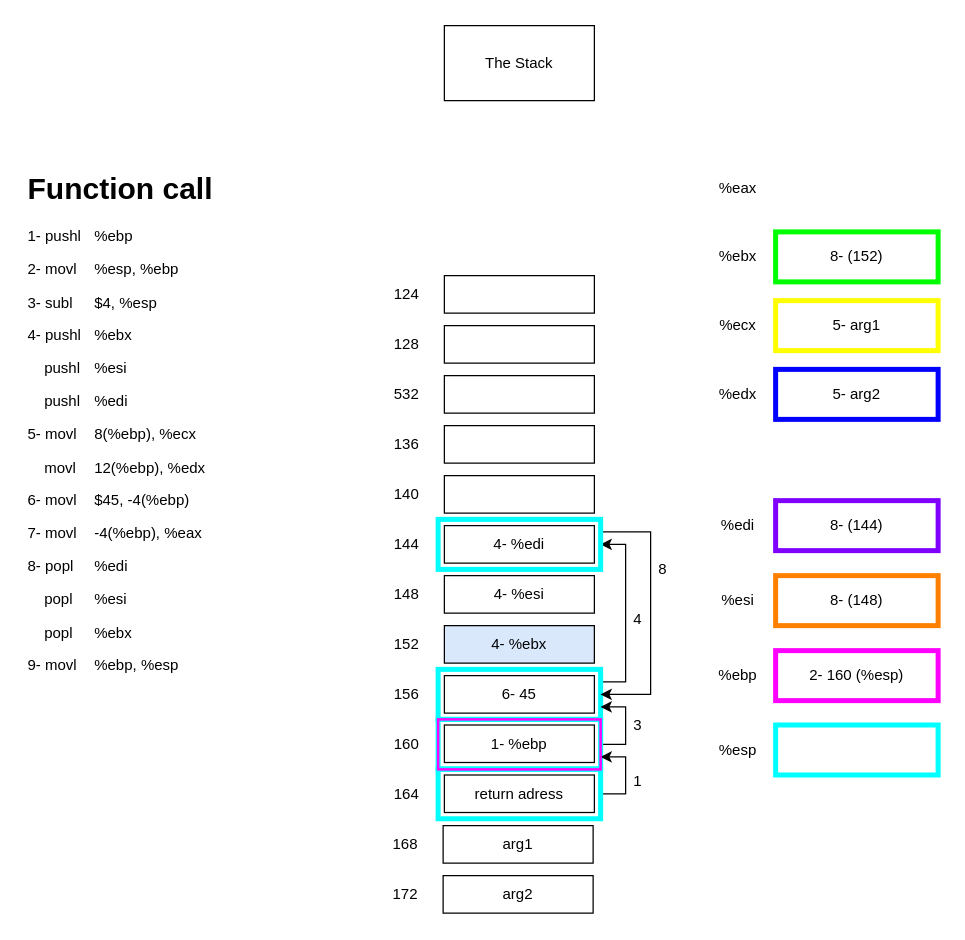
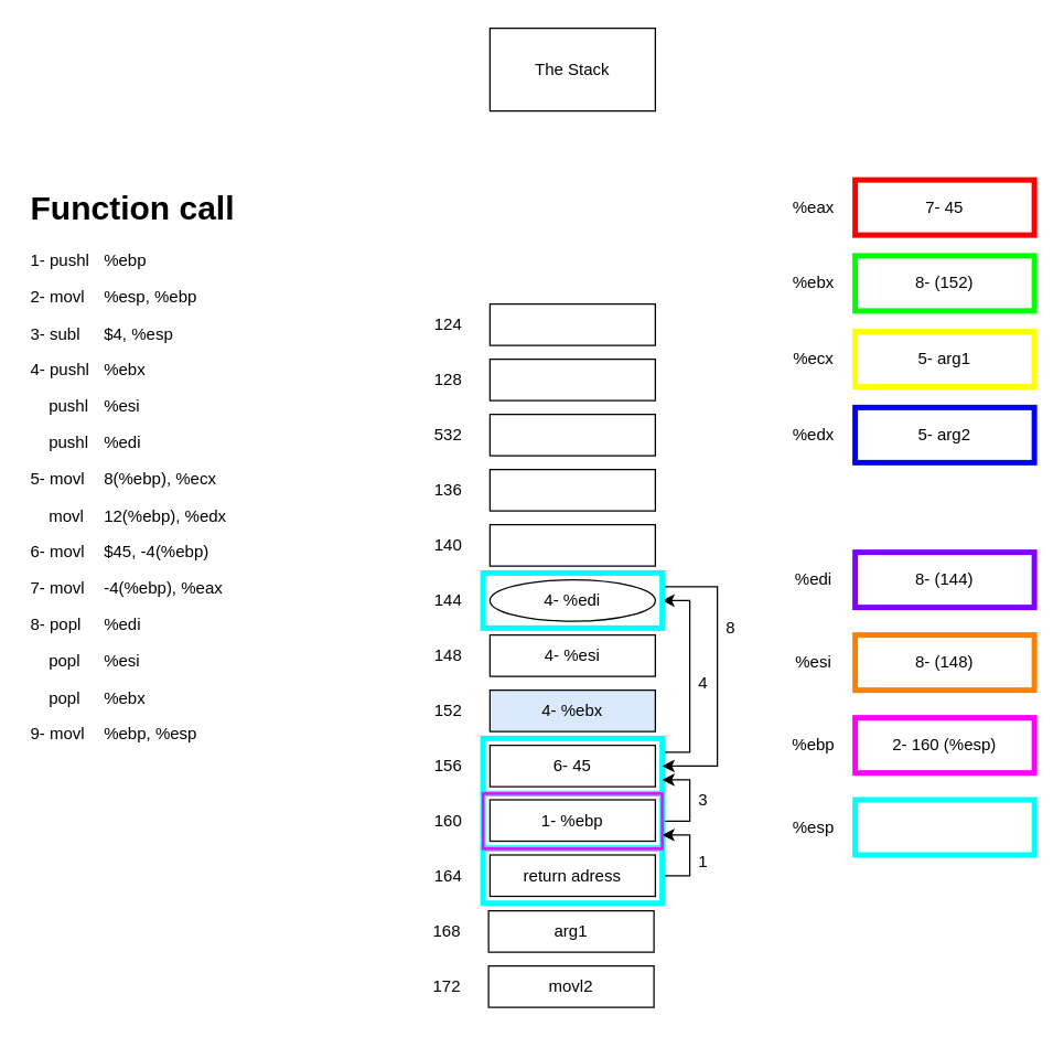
  <mxCell id="0" />
  <mxCell id="1" parent="0" />
  <mxCell id="2" style="edgeStyle=orthogonalEdgeStyle;rounded=0;orthogonalLoop=1;jettySize=auto;html=1;exitX=1;exitY=0.25;exitDx=0;exitDy=0;entryX=1;entryY=0.5;entryDx=0;entryDy=0;" edge="1" parent="1" source="3" target="33"><mxGeometry relative="1" as="geometry"><Array as="points"><mxPoint x="500" y="545" /><mxPoint x="500" y="435" /></Array></mxGeometry></mxCell>
  <mxCell id="3" value="" style="rounded=0;whiteSpace=wrap;html=1;fillColor=none;strokeColor=#00FFFF;strokeWidth=4;" vertex="1" parent="1"><mxGeometry x="350" y="535" width="130" height="40" as="geometry" /></mxCell>
  <mxCell id="4" style="edgeStyle=orthogonalEdgeStyle;rounded=0;orthogonalLoop=1;jettySize=auto;html=1;exitX=1;exitY=0.5;exitDx=0;exitDy=0;entryX=1;entryY=0.75;entryDx=0;entryDy=0;" edge="1" parent="1" source="5" target="3"><mxGeometry relative="1" as="geometry"><mxPoint x="540" y="540" as="targetPoint" /><Array as="points"><mxPoint x="500" y="595" /><mxPoint x="500" y="565" /></Array></mxGeometry></mxCell>
  <mxCell id="5" value="" style="rounded=0;whiteSpace=wrap;html=1;fillColor=none;strokeColor=#00FFFF;strokeWidth=4;" vertex="1" parent="1"><mxGeometry x="350" y="575" width="130" height="40" as="geometry" /></mxCell>
  <mxCell id="6" value="" style="rounded=0;whiteSpace=wrap;html=1;" vertex="1" parent="1"><mxGeometry x="355" y="260" width="120" height="30" as="geometry" /></mxCell>
  <mxCell id="7" value="" style="rounded=0;whiteSpace=wrap;html=1;" vertex="1" parent="1"><mxGeometry x="355" y="300" width="120" height="30" as="geometry" /></mxCell>
- <mxCell id="8" value="4- %edi" style="rounded=0;whiteSpace=wrap;html=1;" vertex="1" parent="1"><mxGeometry x="355" y="420" width="120" height="30" as="geometry" /></mxCell>
+ <mxCell id="8" value="4- %edi" style="ellipse;whiteSpace=wrap;html=1;" vertex="1" parent="1"><mxGeometry x="355" y="420" width="120" height="30" as="geometry" /></mxCell>
  <mxCell id="9" value="" style="rounded=0;whiteSpace=wrap;html=1;" vertex="1" parent="1"><mxGeometry x="355" y="220" width="120" height="30" as="geometry" /></mxCell>
  <mxCell id="10" value="" style="rounded=0;whiteSpace=wrap;html=1;" vertex="1" parent="1"><mxGeometry x="355" y="340" width="120" height="30" as="geometry" /></mxCell>
  <mxCell id="11" value="" style="rounded=0;whiteSpace=wrap;html=1;" vertex="1" parent="1"><mxGeometry x="355" y="380" width="120" height="30" as="geometry" /></mxCell>
  <mxCell id="12" value="5- arg2" style="rounded=0;whiteSpace=wrap;html=1;fillColor=none;strokeColor=#0000FF;strokeWidth=4;" vertex="1" parent="1"><mxGeometry x="620" y="295" width="130" height="40" as="geometry" /></mxCell>
  <mxCell id="13" value="5- arg1" style="rounded=0;whiteSpace=wrap;html=1;fillColor=none;strokeColor=#FFFF00;strokeWidth=4;" vertex="1" parent="1"><mxGeometry x="620" y="240" width="130" height="40" as="geometry" /></mxCell>
  <mxCell id="14" value="8- (152)" style="rounded=0;whiteSpace=wrap;html=1;fillColor=none;strokeColor=#00FF00;strokeWidth=4;" vertex="1" parent="1"><mxGeometry x="620" y="185" width="130" height="40" as="geometry" /></mxCell>
+ <mxCell id="15" value="7- 45" style="rounded=0;whiteSpace=wrap;html=1;fillColor=none;strokeColor=#FF0000;strokeWidth=4;" vertex="1" parent="1"><mxGeometry x="620" y="130" width="130" height="40" as="geometry" /></mxCell>
  <mxCell id="16" value="%eax" style="text;html=1;align=center;verticalAlign=middle;whiteSpace=wrap;rounded=0;" vertex="1" parent="1"><mxGeometry x="560" y="135" width="60" height="30" as="geometry" /></mxCell>
  <mxCell id="17" value="%edx" style="text;html=1;align=center;verticalAlign=middle;whiteSpace=wrap;rounded=0;" vertex="1" parent="1"><mxGeometry x="560" y="300" width="60" height="30" as="geometry" /></mxCell>
  <mxCell id="18" value="%ecx" style="text;html=1;align=center;verticalAlign=middle;whiteSpace=wrap;rounded=0;" vertex="1" parent="1"><mxGeometry x="560" y="245" width="60" height="30" as="geometry" /></mxCell>
  <mxCell id="19" value="%ebx" style="text;html=1;align=center;verticalAlign=middle;whiteSpace=wrap;rounded=0;" vertex="1" parent="1"><mxGeometry x="560" y="190" width="60" height="30" as="geometry" /></mxCell>
  <mxCell id="20" value="8- (144)" style="rounded=0;whiteSpace=wrap;html=1;fillColor=none;strokeColor=#7F00FF;strokeWidth=4;" vertex="1" parent="1"><mxGeometry x="620" y="400" width="130" height="40" as="geometry" /></mxCell>
  <mxCell id="21" value="8- (148)" style="rounded=0;whiteSpace=wrap;html=1;fillColor=none;strokeColor=#FF8000;strokeWidth=4;" vertex="1" parent="1"><mxGeometry x="620" y="460" width="130" height="40" as="geometry" /></mxCell>
  <mxCell id="22" value="%esi" style="text;html=1;align=center;verticalAlign=middle;whiteSpace=wrap;rounded=0;" vertex="1" parent="1"><mxGeometry x="560" y="465" width="60" height="30" as="geometry" /></mxCell>
  <mxCell id="23" value="%edi" style="text;html=1;align=center;verticalAlign=middle;whiteSpace=wrap;rounded=0;" vertex="1" parent="1"><mxGeometry x="560" y="405" width="60" height="30" as="geometry" /></mxCell>
  <mxCell id="24" value="2- 160 (%esp)" style="rounded=0;whiteSpace=wrap;html=1;fillColor=none;strokeColor=#FF00FF;strokeWidth=4;" vertex="1" parent="1"><mxGeometry x="620" y="520" width="130" height="40" as="geometry" /></mxCell>
  <mxCell id="25" value="%ebp" style="text;html=1;align=center;verticalAlign=middle;whiteSpace=wrap;rounded=0;" vertex="1" parent="1"><mxGeometry x="560" y="525" width="60" height="30" as="geometry" /></mxCell>
  <mxCell id="26" value="1- %ebp" style="rounded=0;whiteSpace=wrap;html=1;" vertex="1" parent="1"><mxGeometry x="355" y="579.5" width="120" height="30" as="geometry" /></mxCell>
  <mxCell id="27" value="6- 45" style="rounded=0;whiteSpace=wrap;html=1;" vertex="1" parent="1"><mxGeometry x="355" y="540" width="120" height="30" as="geometry" /></mxCell>
  <mxCell id="28" value="4- %ebx" style="rounded=0;whiteSpace=wrap;html=1;fillColor=#dae8fc;" vertex="1" parent="1"><mxGeometry x="355" y="500" width="120" height="30" as="geometry" /></mxCell>
  <mxCell id="29" value="4- %esi" style="rounded=0;whiteSpace=wrap;html=1;" vertex="1" parent="1"><mxGeometry x="355" y="460" width="120" height="30" as="geometry" /></mxCell>
  <mxCell id="30" value="%es&lt;span style=&quot;background-color: initial;&quot;&gt;p&lt;/span&gt;" style="text;html=1;align=center;verticalAlign=middle;whiteSpace=wrap;rounded=0;" vertex="1" parent="1"><mxGeometry x="560" y="584.5" width="60" height="30" as="geometry" /></mxCell>
  <mxCell id="31" value="&lt;h1 style=&quot;margin-top: 0px;&quot;&gt;Function call&lt;/h1&gt;&lt;p&gt;1- pushl &lt;span style=&quot;white-space: pre;&quot;&gt;&#09;&lt;/span&gt;%ebp&lt;/p&gt;&lt;p&gt;2- movl&lt;span style=&quot;white-space: pre;&quot;&gt;&#09;&lt;/span&gt;%esp, %ebp&lt;br&gt;&lt;/p&gt;&lt;p&gt;3- subl&lt;span style=&quot;white-space: pre;&quot;&gt;&#09;&lt;/span&gt;$4, %esp&lt;/p&gt;&lt;p&gt;4- pushl&lt;span style=&quot;white-space: pre;&quot;&gt;&#09;&lt;/span&gt;%ebx&lt;/p&gt;&lt;p&gt;&lt;span style=&quot;background-color: initial;&quot;&gt;&amp;nbsp; &amp;nbsp; pushl&lt;span style=&quot;white-space: pre;&quot;&gt;&#09;&lt;/span&gt;&lt;/span&gt;&lt;span style=&quot;background-color: initial;&quot;&gt;%esi&lt;/span&gt;&lt;/p&gt;&lt;p&gt;&lt;span style=&quot;background-color: initial;&quot;&gt;&amp;nbsp; &amp;nbsp; pushl&lt;span style=&quot;white-space: pre;&quot;&gt;&#09;&lt;/span&gt;&lt;/span&gt;&lt;span style=&quot;background-color: initial;&quot;&gt;%edi&lt;/span&gt;&lt;/p&gt;&lt;p&gt;&lt;span style=&quot;background-color: initial;&quot;&gt;5- movl&lt;span style=&quot;white-space: pre;&quot;&gt;&#09;&lt;/span&gt;8(%ebp), %ecx&lt;/span&gt;&lt;/p&gt;&lt;p&gt;&lt;span style=&quot;background-color: initial;&quot;&gt;&amp;nbsp; &amp;nbsp; movl&lt;span style=&quot;white-space: pre;&quot;&gt;&#09;&lt;/span&gt;12(%ebp), %edx&lt;/span&gt;&lt;/p&gt;&lt;p&gt;&lt;span style=&quot;background-color: initial;&quot;&gt;6- movl&lt;span style=&quot;white-space: pre;&quot;&gt;&#09;&lt;/span&gt;$45, -4(%ebp)&lt;/span&gt;&lt;/p&gt;&lt;p&gt;&lt;span style=&quot;background-color: initial;&quot;&gt;7- movl&lt;span style=&quot;white-space: pre;&quot;&gt;&#09;&lt;/span&gt;&lt;/span&gt;&lt;span style=&quot;background-color: initial;&quot;&gt;-4(%ebp), %eax&lt;/span&gt;&lt;/p&gt;&lt;p&gt;&lt;span style=&quot;background-color: initial;&quot;&gt;8- popl&lt;span style=&quot;white-space: pre;&quot;&gt;&#09;&lt;/span&gt;%edi&lt;/span&gt;&lt;/p&gt;&lt;p&gt;&lt;span style=&quot;background-color: initial;&quot;&gt;&amp;nbsp; &amp;nbsp; popl&lt;span style=&quot;white-space: pre;&quot;&gt;&#09;&lt;/span&gt;%esi&lt;/span&gt;&lt;/p&gt;&lt;p&gt;&lt;span style=&quot;background-color: initial;&quot;&gt;&amp;nbsp; &amp;nbsp; popl&lt;span style=&quot;white-space: pre;&quot;&gt;&#09;&lt;/span&gt;%ebx&lt;/span&gt;&lt;/p&gt;&lt;p&gt;&lt;span style=&quot;background-color: initial;&quot;&gt;9- movl&lt;span style=&quot;white-space: pre;&quot;&gt;&#09;&lt;/span&gt;%ebp, %esp&lt;/span&gt;&lt;/p&gt;" style="text;html=1;whiteSpace=wrap;overflow=hidden;rounded=0;" vertex="1" parent="1"><mxGeometry x="20" y="130" width="180" height="560" as="geometry" /></mxCell>
  <mxCell id="32" style="edgeStyle=orthogonalEdgeStyle;rounded=0;orthogonalLoop=1;jettySize=auto;html=1;exitX=1;exitY=0.25;exitDx=0;exitDy=0;entryX=1;entryY=0.5;entryDx=0;entryDy=0;" edge="1" parent="1" source="33" target="3"><mxGeometry relative="1" as="geometry"><Array as="points"><mxPoint x="520" y="425" /><mxPoint x="520" y="555" /></Array></mxGeometry></mxCell>
  <mxCell id="33" value="" style="rounded=0;whiteSpace=wrap;html=1;fillColor=none;strokeColor=#00FFFF;strokeWidth=4;" vertex="1" parent="1"><mxGeometry x="350" y="415" width="130" height="40" as="geometry" /></mxCell>
  <mxCell id="34" value="160" style="text;html=1;align=center;verticalAlign=middle;whiteSpace=wrap;rounded=0;" vertex="1" parent="1"><mxGeometry x="295" y="579.5" width="60" height="30" as="geometry" /></mxCell>
  <mxCell id="35" value="128" style="text;html=1;align=center;verticalAlign=middle;whiteSpace=wrap;rounded=0;" vertex="1" parent="1"><mxGeometry x="295" y="260" width="60" height="30" as="geometry" /></mxCell>
  <mxCell id="36" value="532" style="text;html=1;align=center;verticalAlign=middle;whiteSpace=wrap;rounded=0;" vertex="1" parent="1"><mxGeometry x="295" y="300" width="60" height="30" as="geometry" /></mxCell>
  <mxCell id="37" value="136" style="text;html=1;align=center;verticalAlign=middle;whiteSpace=wrap;rounded=0;" vertex="1" parent="1"><mxGeometry x="295" y="340" width="60" height="30" as="geometry" /></mxCell>
  <mxCell id="38" value="140" style="text;html=1;align=center;verticalAlign=middle;whiteSpace=wrap;rounded=0;" vertex="1" parent="1"><mxGeometry x="295" y="380" width="60" height="30" as="geometry" /></mxCell>
  <mxCell id="39" value="144" style="text;html=1;align=center;verticalAlign=middle;whiteSpace=wrap;rounded=0;" vertex="1" parent="1"><mxGeometry x="295" y="420" width="60" height="30" as="geometry" /></mxCell>
  <mxCell id="40" value="148" style="text;html=1;align=center;verticalAlign=middle;whiteSpace=wrap;rounded=0;" vertex="1" parent="1"><mxGeometry x="295" y="460" width="60" height="30" as="geometry" /></mxCell>
  <mxCell id="41" value="152" style="text;html=1;align=center;verticalAlign=middle;whiteSpace=wrap;rounded=0;" vertex="1" parent="1"><mxGeometry x="295" y="500" width="60" height="30" as="geometry" /></mxCell>
  <mxCell id="42" value="156" style="text;html=1;align=center;verticalAlign=middle;whiteSpace=wrap;rounded=0;" vertex="1" parent="1"><mxGeometry x="295" y="540" width="60" height="30" as="geometry" /></mxCell>
  <mxCell id="43" value="124" style="text;html=1;align=center;verticalAlign=middle;whiteSpace=wrap;rounded=0;" vertex="1" parent="1"><mxGeometry x="295" y="220" width="60" height="30" as="geometry" /></mxCell>
  <mxCell id="44" value="3" style="text;html=1;align=center;verticalAlign=middle;whiteSpace=wrap;rounded=0;" vertex="1" parent="1"><mxGeometry x="480" y="565" width="60" height="30" as="geometry" /></mxCell>
- <mxCell id="45" value="arg2" style="rounded=0;whiteSpace=wrap;html=1;" vertex="1" parent="1"><mxGeometry x="354" y="700" width="120" height="30" as="geometry" /></mxCell>
+ <mxCell id="45" value="movl2" style="rounded=0;whiteSpace=wrap;html=1;" vertex="1" parent="1"><mxGeometry x="354" y="700" width="120" height="30" as="geometry" /></mxCell>
  <mxCell id="46" value="172" style="text;html=1;align=center;verticalAlign=middle;whiteSpace=wrap;rounded=0;" vertex="1" parent="1"><mxGeometry x="294" y="700" width="60" height="30" as="geometry" /></mxCell>
  <mxCell id="47" value="arg1" style="rounded=0;whiteSpace=wrap;html=1;" vertex="1" parent="1"><mxGeometry x="354" y="660" width="120" height="30" as="geometry" /></mxCell>
  <mxCell id="48" value="168" style="text;html=1;align=center;verticalAlign=middle;whiteSpace=wrap;rounded=0;" vertex="1" parent="1"><mxGeometry x="294" y="660" width="60" height="30" as="geometry" /></mxCell>
  <mxCell id="49" value="return adress" style="rounded=0;whiteSpace=wrap;html=1;" vertex="1" parent="1"><mxGeometry x="355" y="619.5" width="120" height="30" as="geometry" /></mxCell>
  <mxCell id="50" value="164" style="text;html=1;align=center;verticalAlign=middle;whiteSpace=wrap;rounded=0;" vertex="1" parent="1"><mxGeometry x="295" y="619.5" width="60" height="30" as="geometry" /></mxCell>
  <mxCell id="51" value="The Stack" style="rounded=0;whiteSpace=wrap;html=1;" vertex="1" parent="1"><mxGeometry x="355" y="20" width="120" height="60" as="geometry" /></mxCell>
  <mxCell id="52" style="edgeStyle=orthogonalEdgeStyle;rounded=0;orthogonalLoop=1;jettySize=auto;html=1;exitX=1;exitY=0.5;exitDx=0;exitDy=0;entryX=1;entryY=0.75;entryDx=0;entryDy=0;" edge="1" parent="1" source="53" target="5"><mxGeometry relative="1" as="geometry"><Array as="points"><mxPoint x="500" y="635" /><mxPoint x="500" y="605" /></Array></mxGeometry></mxCell>
  <mxCell id="53" value="" style="rounded=0;whiteSpace=wrap;html=1;fillColor=none;strokeColor=#00FFFF;strokeWidth=4;" vertex="1" parent="1"><mxGeometry x="350" y="614.5" width="130" height="40" as="geometry" /></mxCell>
  <mxCell id="54" value="1" style="text;html=1;align=center;verticalAlign=middle;whiteSpace=wrap;rounded=0;" vertex="1" parent="1"><mxGeometry x="480" y="609.5" width="60" height="30" as="geometry" /></mxCell>
  <mxCell id="55" value="" style="rounded=0;whiteSpace=wrap;html=1;fillColor=none;strokeColor=#00FFFF;strokeWidth=4;" vertex="1" parent="1"><mxGeometry x="620" y="579.5" width="130" height="40" as="geometry" /></mxCell>
  <mxCell id="56" value="" style="rounded=0;whiteSpace=wrap;html=1;fillColor=none;strokeColor=#FF00FF;strokeWidth=2;" vertex="1" parent="1"><mxGeometry x="350" y="575" width="130" height="40" as="geometry" /></mxCell>
  <mxCell id="57" value="4" style="text;html=1;align=center;verticalAlign=middle;whiteSpace=wrap;rounded=0;" vertex="1" parent="1"><mxGeometry x="480" y="480" width="60" height="30" as="geometry" /></mxCell>
  <mxCell id="58" value="8" style="text;html=1;align=center;verticalAlign=middle;whiteSpace=wrap;rounded=0;" vertex="1" parent="1"><mxGeometry x="500" y="440" width="60" height="30" as="geometry" /></mxCell>
